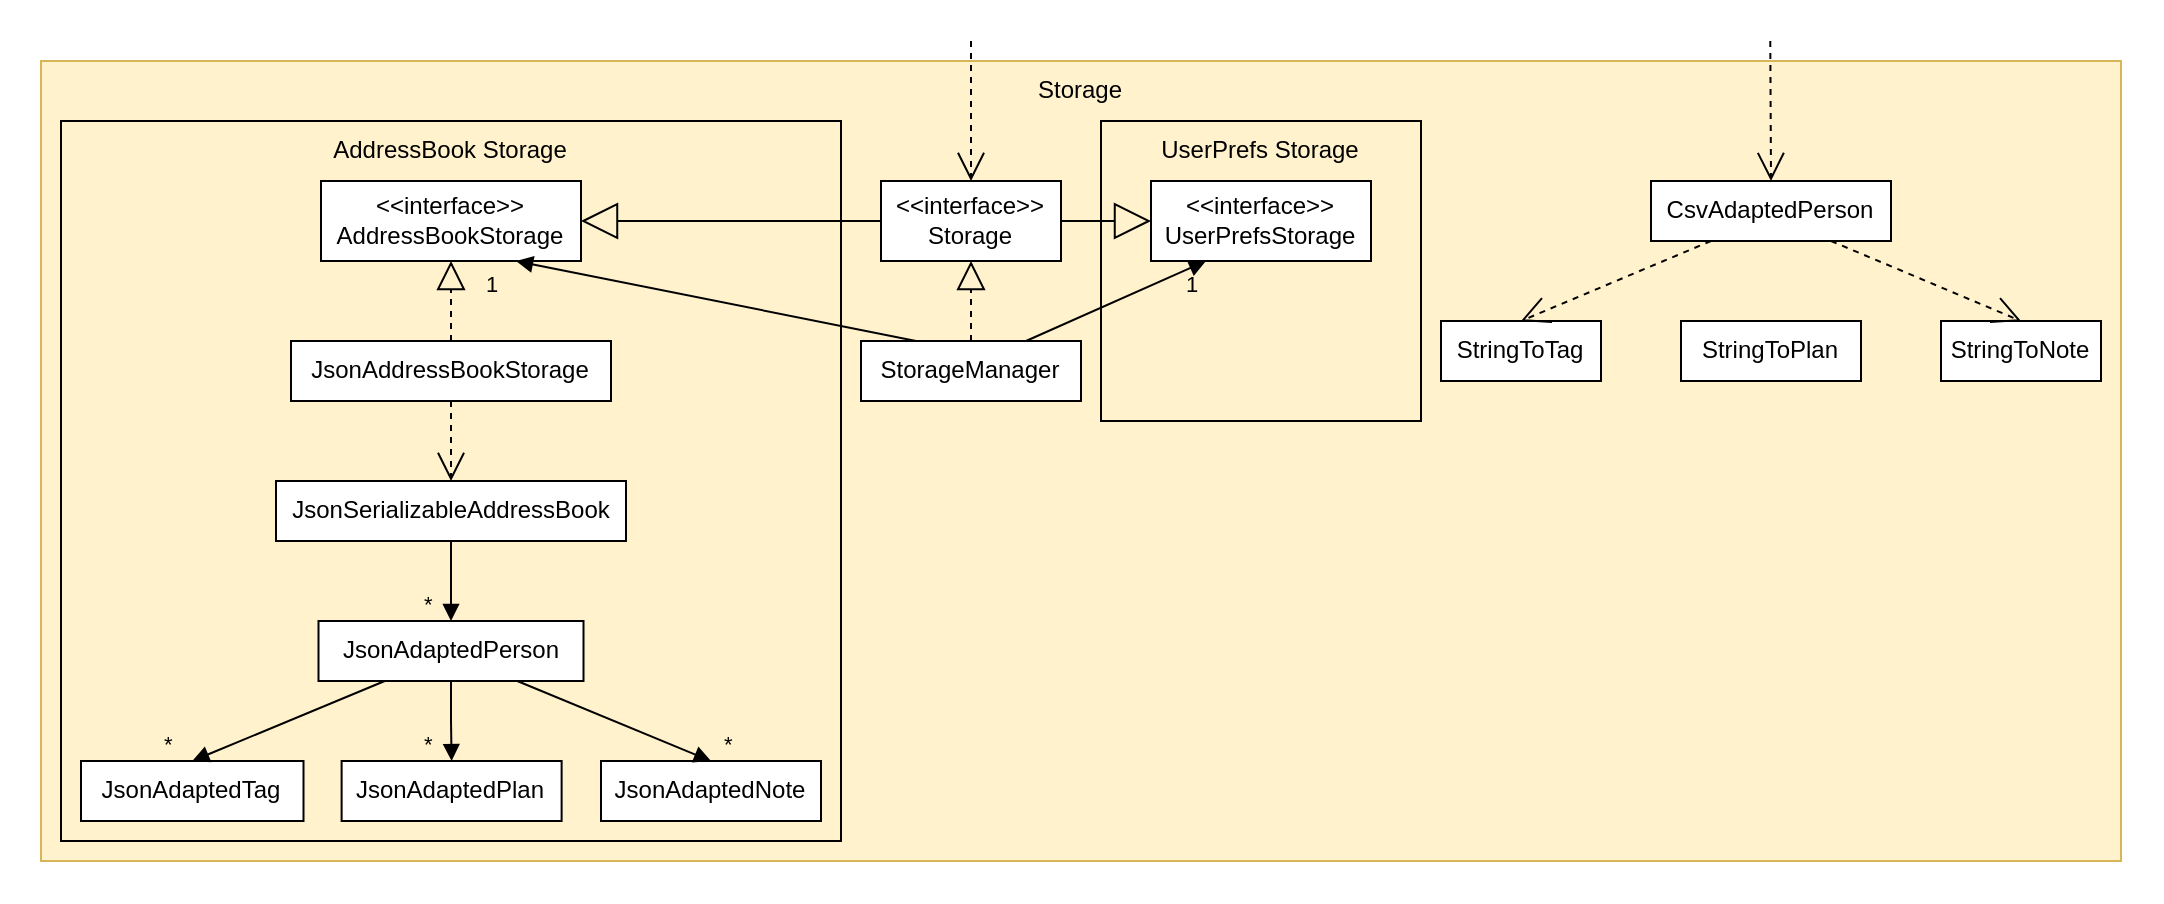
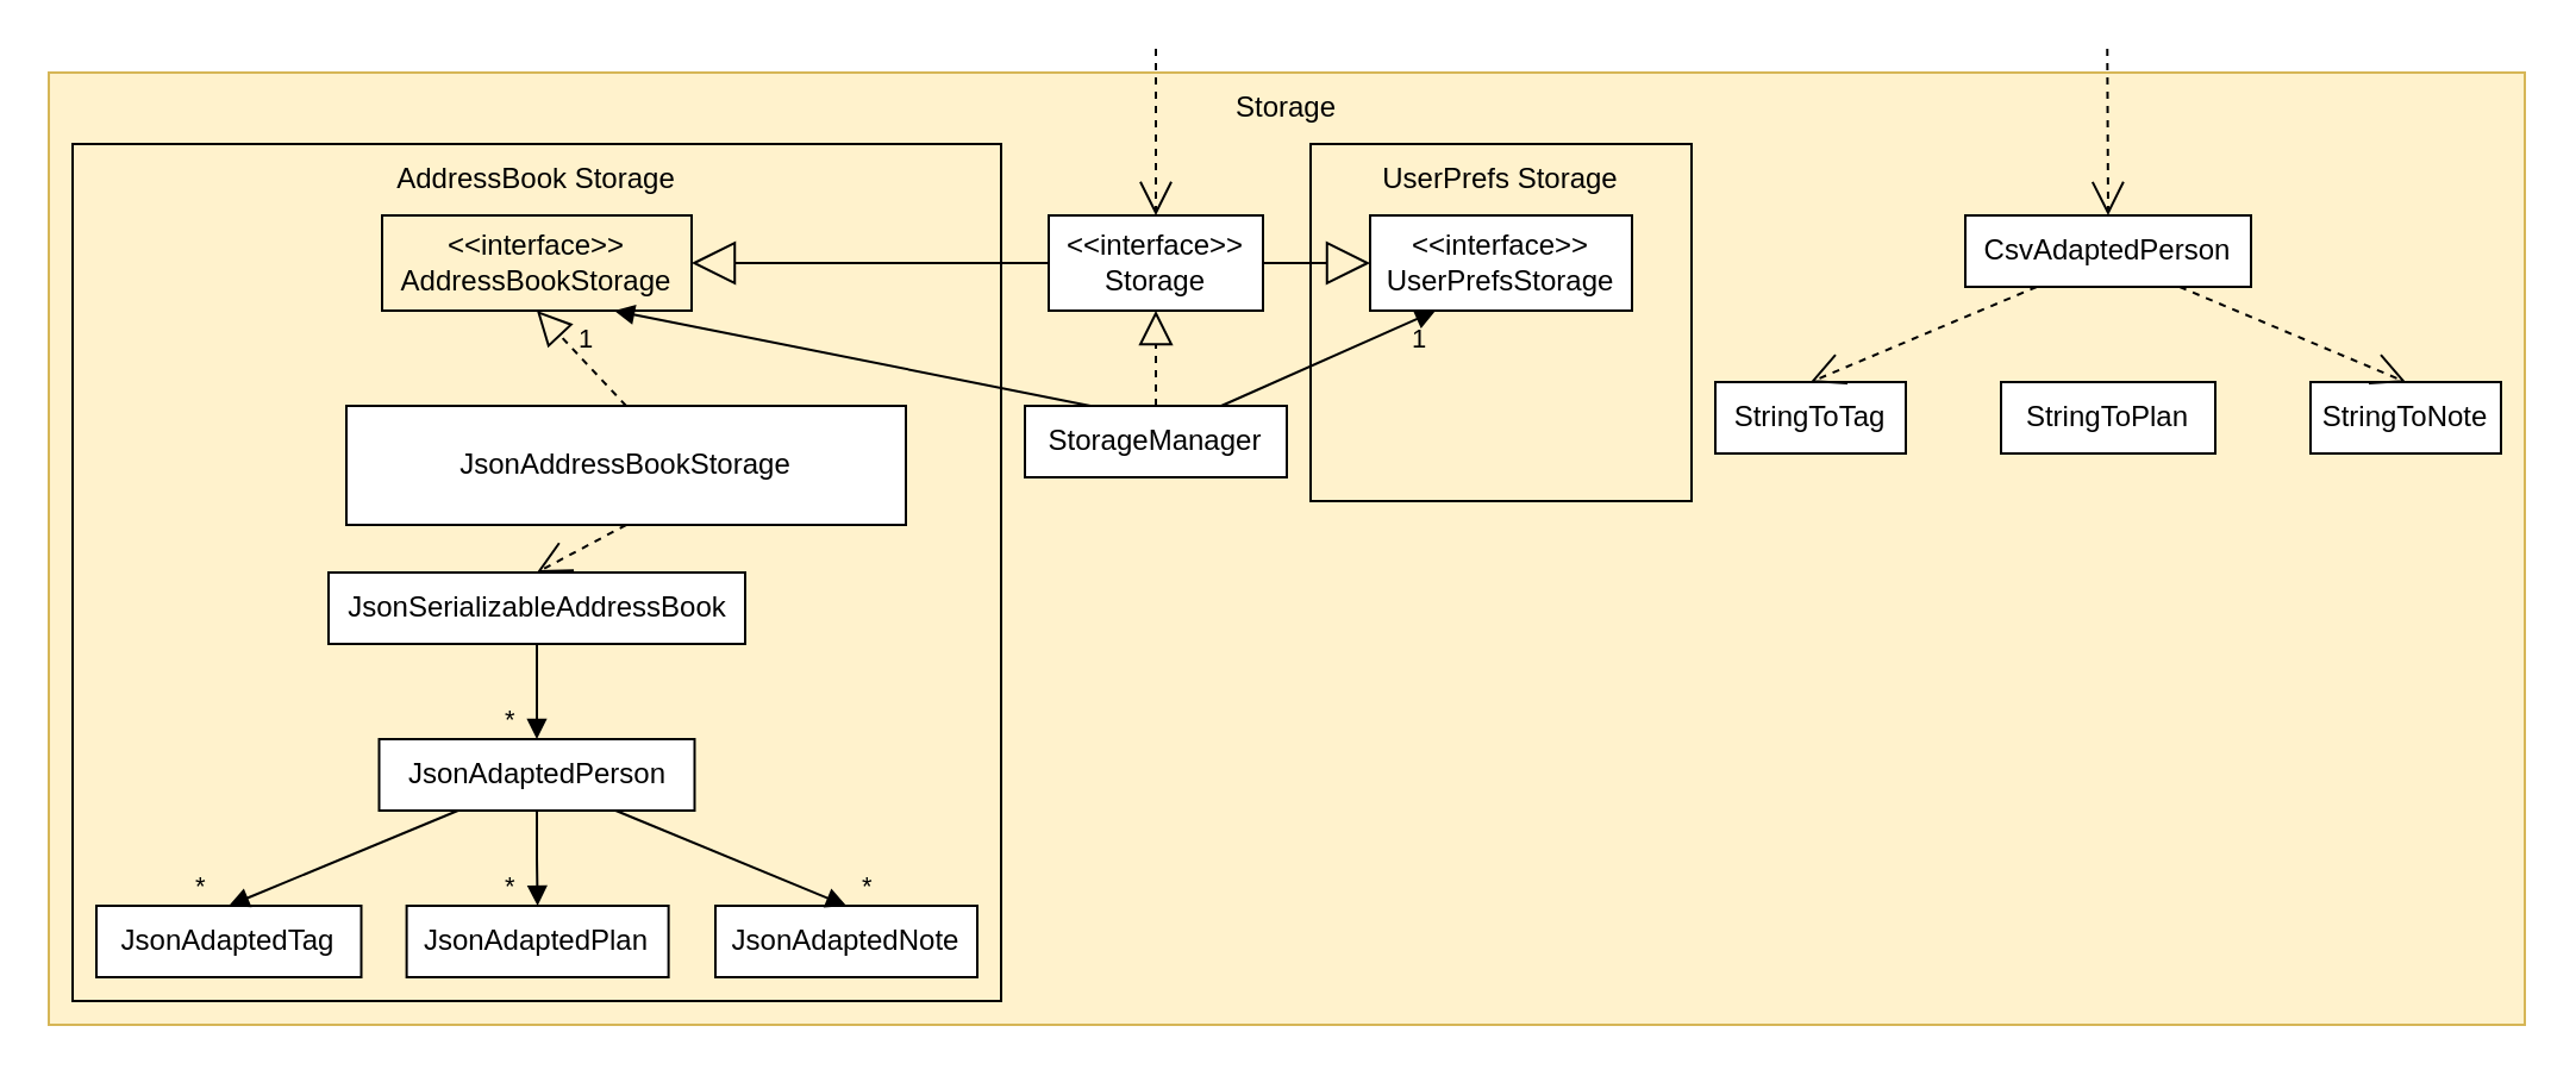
  <mxCell id="0" />
  <mxCell id="1" parent="0" />
  <mxCell id="2" value="" style="rounded=0;whiteSpace=wrap;html=1;fillColor=#fff2cc;strokeColor=#d6b656;" vertex="1" parent="1"><mxGeometry x="20" y="30" width="1040" height="400" as="geometry" /></mxCell>
  <mxCell id="3" value="" style="rounded=0;whiteSpace=wrap;html=1;labelBackgroundColor=none;fillColor=none;" vertex="1" parent="1"><mxGeometry x="550" y="60" width="160" height="150" as="geometry" /></mxCell>
  <mxCell id="4" value="" style="rounded=0;whiteSpace=wrap;html=1;labelBackgroundColor=none;fillColor=none;" vertex="1" parent="1"><mxGeometry x="30" y="60" width="390" height="360" as="geometry" /></mxCell>
  <mxCell id="5" value="&amp;lt;&amp;lt;interface&amp;gt;&amp;gt;&lt;br&gt;Storage" style="rounded=0;whiteSpace=wrap;html=1;" vertex="1" parent="1"><mxGeometry x="440" y="90" width="90" height="40" as="geometry" /></mxCell>
  <mxCell id="6" value="&amp;lt;&amp;lt;interface&amp;gt;&amp;gt;&lt;br&gt;UserPrefsStorage" style="rounded=0;whiteSpace=wrap;html=1;" vertex="1" parent="1"><mxGeometry x="575" y="90" width="110" height="40" as="geometry" /></mxCell>
- <mxCell id="7" value="&amp;lt;&amp;lt;interface&amp;gt;&amp;gt;&lt;br&gt;AddressBookStorage" style="rounded=0;whiteSpace=wrap;html=1;" vertex="1" parent="1"><mxGeometry x="160" y="90" width="130" height="40" as="geometry" /></mxCell>
+ <mxCell id="7" value="&amp;lt;&amp;lt;interface&amp;gt;&amp;gt;&lt;br&gt;AddressBookStorage" style="rounded=0;whiteSpace=wrap;html=1;fillColor=#fff2cc;" vertex="1" parent="1"><mxGeometry x="160" y="90" width="130" height="40" as="geometry" /></mxCell>
  <mxCell id="8" value="StorageManager" style="rounded=0;whiteSpace=wrap;html=1;" vertex="1" parent="1"><mxGeometry x="430" y="170" width="110" height="30" as="geometry" /></mxCell>
- <mxCell id="9" value="JsonAddressBookStorage" style="rounded=0;whiteSpace=wrap;html=1;" vertex="1" parent="1"><mxGeometry x="145" y="170" width="160" height="30" as="geometry" /></mxCell>
+ <mxCell id="9" value="JsonAddressBookStorage" style="rounded=0;whiteSpace=wrap;html=1;" vertex="1" parent="1"><mxGeometry x="145" y="170" width="235" height="50" as="geometry" /></mxCell>
  <mxCell id="10" value="JsonSerializableAddressBook" style="rounded=0;whiteSpace=wrap;html=1;" vertex="1" parent="1"><mxGeometry x="137.5" y="240" width="175" height="30" as="geometry" /></mxCell>
  <mxCell id="11" value="JsonAdaptedPerson" style="rounded=0;whiteSpace=wrap;html=1;" vertex="1" parent="1"><mxGeometry x="158.75" y="310" width="132.5" height="30" as="geometry" /></mxCell>
  <mxCell id="12" value="JsonAdaptedTag" style="rounded=0;whiteSpace=wrap;html=1;" vertex="1" parent="1"><mxGeometry x="40" y="380" width="111.25" height="30" as="geometry" /></mxCell>
  <mxCell id="13" value="CsvAdaptedPerson" style="rounded=0;whiteSpace=wrap;html=1;" vertex="1" parent="1"><mxGeometry x="825" y="90" width="120" height="30" as="geometry" /></mxCell>
  <mxCell id="14" value="JsonAdaptedNote" style="rounded=0;whiteSpace=wrap;html=1;" vertex="1" parent="1"><mxGeometry x="300" y="380" width="110" height="30" as="geometry" /></mxCell>
  <mxCell id="15" value="JsonAdaptedPlan" style="rounded=0;whiteSpace=wrap;html=1;" vertex="1" parent="1"><mxGeometry x="170.31" y="380" width="110" height="30" as="geometry" /></mxCell>
  <mxCell id="16" value="StringToTag" style="rounded=0;whiteSpace=wrap;html=1;" vertex="1" parent="1"><mxGeometry x="720" y="160" width="80" height="30" as="geometry" /></mxCell>
  <mxCell id="17" value="StringToPlan" style="rounded=0;whiteSpace=wrap;html=1;" vertex="1" parent="1"><mxGeometry x="840" y="160" width="90" height="30" as="geometry" /></mxCell>
  <mxCell id="18" value="StringToNote" style="rounded=0;whiteSpace=wrap;html=1;" vertex="1" parent="1"><mxGeometry x="970" y="160" width="80" height="30" as="geometry" /></mxCell>
  <mxCell id="19" value="Storage" style="text;html=1;strokeColor=none;fillColor=none;align=center;verticalAlign=middle;whiteSpace=wrap;rounded=0;" vertex="1" parent="1"><mxGeometry x="510" y="30" width="60" height="29" as="geometry" /></mxCell>
  <mxCell id="20" value="" style="endArrow=block;endSize=16;endFill=0;html=1;rounded=0;entryX=1;entryY=0.5;entryDx=0;entryDy=0;exitX=0;exitY=0.5;exitDx=0;exitDy=0;" edge="1" parent="1" source="5" target="7"><mxGeometry width="160" relative="1" as="geometry"><mxPoint x="290" y="30" as="sourcePoint" /><mxPoint x="450" y="30" as="targetPoint" /></mxGeometry></mxCell>
  <mxCell id="21" value="" style="endArrow=block;endSize=16;endFill=0;html=1;rounded=0;entryX=0;entryY=0.5;entryDx=0;entryDy=0;exitX=1;exitY=0.5;exitDx=0;exitDy=0;" edge="1" parent="1" source="5" target="6"><mxGeometry width="160" relative="1" as="geometry"><mxPoint x="470" y="120" as="sourcePoint" /><mxPoint x="300" y="120" as="targetPoint" /></mxGeometry></mxCell>
  <mxCell id="22" value="" style="endArrow=block;dashed=1;endFill=0;endSize=12;html=1;rounded=0;entryX=0.5;entryY=1;entryDx=0;entryDy=0;exitX=0.5;exitY=0;exitDx=0;exitDy=0;" edge="1" parent="1" source="8" target="5"><mxGeometry width="160" relative="1" as="geometry"><mxPoint x="330" y="20" as="sourcePoint" /><mxPoint x="490" y="20" as="targetPoint" /></mxGeometry></mxCell>
  <mxCell id="23" value="" style="endArrow=block;endFill=1;html=1;align=left;verticalAlign=top;rounded=0;exitX=0.75;exitY=0;exitDx=0;exitDy=0;entryX=0.25;entryY=1;entryDx=0;entryDy=0;" edge="1" parent="1" source="8" target="6"><mxGeometry x="-1" relative="1" as="geometry"><mxPoint x="300" y="30" as="sourcePoint" /><mxPoint x="460" y="30" as="targetPoint" /></mxGeometry></mxCell>
  <mxCell id="24" value="1" style="edgeLabel;resizable=0;html=1;align=left;verticalAlign=bottom;labelBackgroundColor=none;" connectable="0" vertex="1" parent="23"><mxGeometry x="-1" relative="1" as="geometry"><mxPoint x="78" y="-20" as="offset" /></mxGeometry></mxCell>
  <mxCell id="25" value="" style="endArrow=block;endFill=1;html=1;align=left;verticalAlign=top;rounded=0;exitX=0.25;exitY=0;exitDx=0;exitDy=0;entryX=0.75;entryY=1;entryDx=0;entryDy=0;" edge="1" parent="1" source="8" target="7"><mxGeometry x="-1" relative="1" as="geometry"><mxPoint x="542.5" y="180" as="sourcePoint" /><mxPoint x="632.5" y="140" as="targetPoint" /></mxGeometry></mxCell>
  <mxCell id="26" value="1" style="edgeLabel;resizable=0;html=1;align=left;verticalAlign=bottom;labelBackgroundColor=none;" connectable="0" vertex="1" parent="25"><mxGeometry x="-1" relative="1" as="geometry"><mxPoint x="-217" y="-20" as="offset" /></mxGeometry></mxCell>
  <mxCell id="27" value="" style="endArrow=block;dashed=1;endFill=0;endSize=12;html=1;rounded=0;entryX=0.5;entryY=1;entryDx=0;entryDy=0;exitX=0.5;exitY=0;exitDx=0;exitDy=0;" edge="1" parent="1" source="9" target="7"><mxGeometry width="160" relative="1" as="geometry"><mxPoint x="525" y="190" as="sourcePoint" /><mxPoint x="525" y="150" as="targetPoint" /></mxGeometry></mxCell>
  <mxCell id="28" value="" style="endArrow=open;endSize=12;dashed=1;html=1;rounded=0;entryX=0.5;entryY=0;entryDx=0;entryDy=0;exitX=0.5;exitY=1;exitDx=0;exitDy=0;" edge="1" parent="1" source="9" target="10"><mxGeometry width="160" relative="1" as="geometry"><mxPoint x="340" y="240" as="sourcePoint" /><mxPoint x="340" y="240" as="targetPoint" /><Array as="points" /></mxGeometry></mxCell>
  <mxCell id="29" value="" style="endArrow=block;endFill=1;html=1;edgeStyle=orthogonalEdgeStyle;align=left;verticalAlign=top;rounded=0;exitX=0.5;exitY=1;exitDx=0;exitDy=0;entryX=0.5;entryY=0;entryDx=0;entryDy=0;" edge="1" parent="1" source="10" target="11"><mxGeometry x="-1" relative="1" as="geometry"><mxPoint x="230" y="290" as="sourcePoint" /><mxPoint x="390" y="290" as="targetPoint" /></mxGeometry></mxCell>
  <mxCell id="30" value="*" style="edgeLabel;resizable=0;html=1;align=left;verticalAlign=bottom;labelBackgroundColor=none;" connectable="0" vertex="1" parent="29"><mxGeometry x="-1" relative="1" as="geometry"><mxPoint x="-15" y="40" as="offset" /></mxGeometry></mxCell>
  <mxCell id="31" value="" style="endArrow=block;endFill=1;html=1;edgeStyle=orthogonalEdgeStyle;align=left;verticalAlign=top;rounded=0;exitX=0.5;exitY=1;exitDx=0;exitDy=0;entryX=0.5;entryY=0;entryDx=0;entryDy=0;" edge="1" parent="1" source="11" target="15"><mxGeometry x="-1" relative="1" as="geometry"><mxPoint x="235" y="280" as="sourcePoint" /><mxPoint x="235" y="320" as="targetPoint" /></mxGeometry></mxCell>
  <mxCell id="32" value="*" style="edgeLabel;resizable=0;html=1;align=left;verticalAlign=bottom;labelBackgroundColor=none;" connectable="0" vertex="1" parent="31"><mxGeometry x="-1" relative="1" as="geometry"><mxPoint x="-15" y="40" as="offset" /></mxGeometry></mxCell>
  <mxCell id="33" value="" style="endArrow=block;endFill=1;html=1;align=left;verticalAlign=top;rounded=0;exitX=0.25;exitY=1;exitDx=0;exitDy=0;entryX=0.5;entryY=0;entryDx=0;entryDy=0;" edge="1" parent="1" source="11" target="12"><mxGeometry x="-1" relative="1" as="geometry"><mxPoint x="235" y="350" as="sourcePoint" /><mxPoint x="235.31" y="390" as="targetPoint" /></mxGeometry></mxCell>
  <mxCell id="34" value="*" style="edgeLabel;resizable=0;html=1;align=left;verticalAlign=bottom;labelBackgroundColor=none;" connectable="0" vertex="1" parent="33"><mxGeometry x="-1" relative="1" as="geometry"><mxPoint x="-112" y="40" as="offset" /></mxGeometry></mxCell>
  <mxCell id="35" value="" style="endArrow=block;endFill=1;html=1;align=left;verticalAlign=top;rounded=0;exitX=0.75;exitY=1;exitDx=0;exitDy=0;entryX=0.5;entryY=0;entryDx=0;entryDy=0;" edge="1" parent="1" source="11" target="14"><mxGeometry x="-1" relative="1" as="geometry"><mxPoint x="201.875" y="350" as="sourcePoint" /><mxPoint x="85.315" y="390" as="targetPoint" /></mxGeometry></mxCell>
  <mxCell id="36" value="*" style="edgeLabel;resizable=0;html=1;align=left;verticalAlign=bottom;labelBackgroundColor=none;" connectable="0" vertex="1" parent="35"><mxGeometry x="-1" relative="1" as="geometry"><mxPoint x="102" y="40" as="offset" /></mxGeometry></mxCell>
  <mxCell id="37" value="" style="endArrow=open;endSize=12;dashed=1;html=1;rounded=0;entryX=0.5;entryY=0;entryDx=0;entryDy=0;exitX=0.25;exitY=1;exitDx=0;exitDy=0;" edge="1" parent="1" source="13" target="16"><mxGeometry width="160" relative="1" as="geometry"><mxPoint x="894.63" y="50" as="sourcePoint" /><mxPoint x="895" y="100" as="targetPoint" /><Array as="points" /></mxGeometry></mxCell>
  <mxCell id="38" value="" style="endArrow=open;endSize=12;dashed=1;html=1;rounded=0;entryX=0.5;entryY=0;entryDx=0;entryDy=0;exitX=0.75;exitY=1;exitDx=0;exitDy=0;" edge="1" parent="1" source="13" target="18"><mxGeometry width="160" relative="1" as="geometry"><mxPoint x="914.63" y="70" as="sourcePoint" /><mxPoint x="915" y="120" as="targetPoint" /><Array as="points" /></mxGeometry></mxCell>
  <mxCell id="39" value="UserPrefs Storage" style="text;html=1;strokeColor=none;fillColor=none;align=center;verticalAlign=middle;whiteSpace=wrap;rounded=0;" vertex="1" parent="1"><mxGeometry x="570" y="60" width="120" height="29" as="geometry" /></mxCell>
  <mxCell id="40" value="AddressBook Storage" style="text;html=1;strokeColor=none;fillColor=none;align=center;verticalAlign=middle;whiteSpace=wrap;rounded=0;" vertex="1" parent="1"><mxGeometry x="165.47" y="60" width="120" height="29" as="geometry" /></mxCell>
  <mxCell id="41" value="" style="endArrow=open;endSize=12;dashed=1;html=1;rounded=0;entryX=0.5;entryY=0;entryDx=0;entryDy=0;" edge="1" parent="1" target="5"><mxGeometry width="160" relative="1" as="geometry"><mxPoint x="485" y="20" as="sourcePoint" /><mxPoint x="485.07" y="79" as="targetPoint" /><Array as="points" /></mxGeometry></mxCell>
  <mxCell id="42" value="" style="endArrow=open;endSize=12;dashed=1;html=1;rounded=0;entryX=0.5;entryY=0;entryDx=0;entryDy=0;" edge="1" parent="1" target="13"><mxGeometry width="160" relative="1" as="geometry"><mxPoint x="884.64" y="20" as="sourcePoint" /><mxPoint x="885" y="70" as="targetPoint" /><Array as="points" /></mxGeometry></mxCell>
